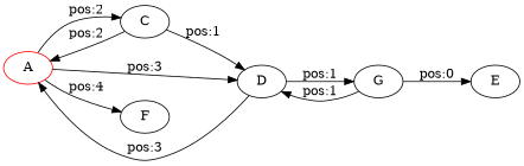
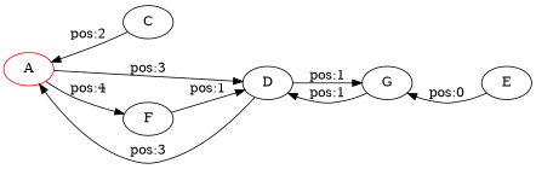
  digraph {
    rankdir=LR
    n1 [color=red label=A]
    n2 [label=C]
    n3 [label=D]
    n4 [label=F]
    n5 [label=G]
    n6 [label=E]
-   n1 -> n2 [label="pos:2\n"]
    n1 -> n3 [label="pos:3\n"]
    n1 -> n4 [label="pos:4\n"]
    n2 -> n1 [label="pos:2\n"]
-   n2 -> n3 [label="pos:1\n"]
+   n4 -> n3 [label="pos:1\n"]
    n3 -> n1 [label="pos:3\n"]
    n3 -> n5 [label="pos:1\n"]
    n5 -> n3 [label="pos:1\n"]
-   n5 -> n6 [label="pos:0\n"]
+   n6 -> n5 [label="pos:0\n"]
  }
